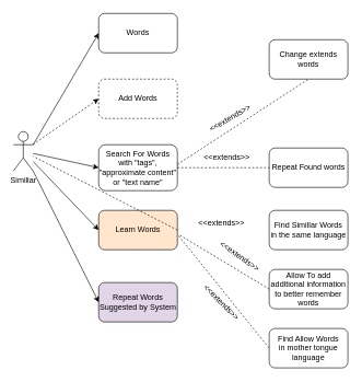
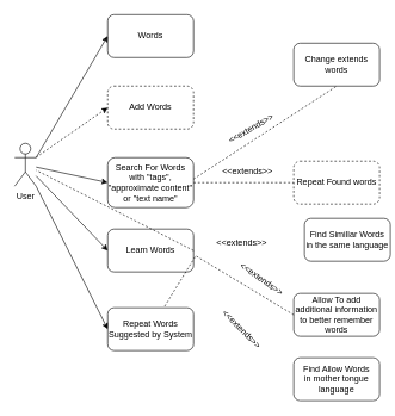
  <mxCell id="0" />
  <mxCell id="1" parent="0" />
- <mxCell id="2" value="Simillar&lt;br&gt;" style="shape=umlActor;verticalLabelPosition=bottom;labelBackgroundColor=#ffffff;verticalAlign=top;html=1;" vertex="1" parent="1"><mxGeometry x="20" y="200" width="30" height="60" as="geometry" /></mxCell>
+ <mxCell id="2" value="User&lt;br&gt;" style="shape=umlActor;verticalLabelPosition=bottom;labelBackgroundColor=#ffffff;verticalAlign=top;html=1;" vertex="1" parent="1"><mxGeometry x="20" y="200" width="30" height="60" as="geometry" /></mxCell>
  <mxCell id="3" value="Words" style="rounded=1;whiteSpace=wrap;html=1;" vertex="1" parent="1"><mxGeometry x="150" y="20" width="120" height="60" as="geometry" /></mxCell>
  <mxCell id="4" value="Add Words" style="rounded=1;whiteSpace=wrap;html=1;dashed=1;" vertex="1" parent="1"><mxGeometry x="150" y="120" width="120" height="60" as="geometry" /></mxCell>
  <mxCell id="5" value="Search For Words&lt;br&gt;with &quot;tags&quot;, &quot;approximate content&quot; or &quot;text name&quot;" style="rounded=1;whiteSpace=wrap;html=1;" vertex="1" parent="1"><mxGeometry x="150" y="220" width="120" height="70" as="geometry" /></mxCell>
- <mxCell id="6" value="Learn Words" style="rounded=1;whiteSpace=wrap;html=1;fillColor=#ffe6cc;" vertex="1" parent="1"><mxGeometry x="150" y="320" width="120" height="60" as="geometry" /></mxCell>
- <mxCell id="7" value="Repeat Found words" style="rounded=1;whiteSpace=wrap;html=1;" vertex="1" parent="1"><mxGeometry x="410" y="225" width="120" height="60" as="geometry" /></mxCell>
- <mxCell id="8" value="Repeat Words Suggested by System" style="rounded=1;whiteSpace=wrap;html=1;fillColor=#e1d5e7;" vertex="1" parent="1"><mxGeometry x="150" y="430" width="120" height="60" as="geometry" /></mxCell>
- <mxCell id="9" value="Find Simillar Words&lt;br&gt;in the same language" style="rounded=1;whiteSpace=wrap;html=1;" vertex="1" parent="1"><mxGeometry x="410" y="320" width="120" height="60" as="geometry" /></mxCell>
+ <mxCell id="6" value="Learn Words" style="rounded=1;whiteSpace=wrap;html=1;" vertex="1" parent="1"><mxGeometry x="150" y="320" width="120" height="60" as="geometry" /></mxCell>
+ <mxCell id="7" value="Repeat Found words" style="rounded=1;whiteSpace=wrap;html=1;dashed=1;" vertex="1" parent="1"><mxGeometry x="410" y="225" width="120" height="60" as="geometry" /></mxCell>
+ <mxCell id="8" value="Repeat Words Suggested by System" style="rounded=1;whiteSpace=wrap;html=1;" vertex="1" parent="1"><mxGeometry x="150" y="430" width="120" height="60" as="geometry" /></mxCell>
+ <mxCell id="9" value="Find Simillar Words&lt;br&gt;in the same language" style="rounded=1;whiteSpace=wrap;html=1;" vertex="1" parent="1"><mxGeometry x="425" y="305" width="120" height="60" as="geometry" /></mxCell>
  <mxCell id="10" value="" style="endArrow=none;dashed=1;html=1;exitX=1;exitY=0.5;exitDx=0;exitDy=0;entryX=0;entryY=0.5;entryDx=0;entryDy=0;" edge="1" parent="1" source="5" target="7"><mxGeometry width="50" height="50" relative="1" as="geometry"><mxPoint x="280" y="380" as="sourcePoint" /><mxPoint x="330" y="330" as="targetPoint" /></mxGeometry></mxCell>
  <mxCell id="11" value="&amp;lt;&amp;lt;extends&amp;gt;&amp;gt;" style="text;html=1;align=center;verticalAlign=middle;resizable=0;points=[];autosize=1;" vertex="1" parent="1"><mxGeometry x="300" y="230" width="90" height="20" as="geometry" /></mxCell>
  <mxCell id="12" value="" style="endArrow=none;dashed=1;html=1;exitX=1;exitY=0.5;exitDx=0;exitDy=0;" edge="1" parent="1" source="6" target="2"><mxGeometry width="50" height="50" relative="1" as="geometry"><mxPoint x="280" y="380" as="sourcePoint" /><mxPoint x="330" y="330" as="targetPoint" /></mxGeometry></mxCell>
  <mxCell id="13" value="Find Allow Words&lt;br&gt;in mother tongue language" style="rounded=1;whiteSpace=wrap;html=1;" vertex="1" parent="1"><mxGeometry x="410" y="500" width="120" height="60" as="geometry" /></mxCell>
- <mxCell id="14" value="" style="endArrow=none;dashed=1;html=1;exitX=1.017;exitY=0.65;exitDx=0;exitDy=0;entryX=0;entryY=0.5;entryDx=0;entryDy=0;exitPerimeter=0;" edge="1" parent="1" target="13" source="6"><mxGeometry width="50" height="50" relative="1" as="geometry"><mxPoint x="280" y="360" as="sourcePoint" /><mxPoint x="340" y="340" as="targetPoint" /></mxGeometry></mxCell>
+ <mxCell id="14" value="" style="endArrow=none;dashed=1;html=1;exitX=1.017;exitY=0.65;exitDx=0;exitDy=0;exitPerimeter=0;" edge="1" parent="1" target="8" source="6"><mxGeometry width="50" height="50" relative="1" as="geometry"><mxPoint x="280" y="360" as="sourcePoint" /><mxPoint x="340" y="340" as="targetPoint" /></mxGeometry></mxCell>
  <mxCell id="15" value="Allow To add additional information&lt;br&gt;to better remember words&lt;br&gt;" style="rounded=1;whiteSpace=wrap;html=1;" vertex="1" parent="1"><mxGeometry x="410" y="410" width="120" height="60" as="geometry" /></mxCell>
  <mxCell id="16" value="" style="endArrow=none;dashed=1;html=1;exitX=1.033;exitY=0.633;exitDx=0;exitDy=0;entryX=0;entryY=0.5;entryDx=0;entryDy=0;exitPerimeter=0;" edge="1" parent="1" target="15" source="6"><mxGeometry width="50" height="50" relative="1" as="geometry"><mxPoint x="290" y="440" as="sourcePoint" /><mxPoint x="350" y="420" as="targetPoint" /></mxGeometry></mxCell>
  <mxCell id="17" value="&amp;lt;&amp;lt;extends&amp;gt;&amp;gt;" style="text;html=1;align=center;verticalAlign=middle;resizable=0;points=[];autosize=1;rotation=-30;" vertex="1" parent="1"><mxGeometry x="305" y="170" width="90" height="20" as="geometry" /></mxCell>
  <mxCell id="18" value="&amp;lt;&amp;lt;extends&amp;gt;&amp;gt;" style="text;html=1;align=center;verticalAlign=middle;resizable=0;points=[];autosize=1;rotation=35;" vertex="1" parent="1"><mxGeometry x="320" y="380" width="90" height="20" as="geometry" /></mxCell>
  <mxCell id="19" value="&amp;lt;&amp;lt;extends&amp;gt;&amp;gt;" style="text;html=1;align=center;verticalAlign=middle;resizable=0;points=[];autosize=1;rotation=45;" vertex="1" parent="1"><mxGeometry x="292" y="450" width="90" height="20" as="geometry" /></mxCell>
  <mxCell id="20" value="&amp;lt;&amp;lt;extends&amp;gt;&amp;gt;" style="text;html=1;align=center;verticalAlign=middle;resizable=0;points=[];autosize=1;" vertex="1" parent="1"><mxGeometry x="292" y="330" width="90" height="20" as="geometry" /></mxCell>
  <mxCell id="21" value="Change extends words" style="rounded=1;whiteSpace=wrap;html=1;" vertex="1" parent="1"><mxGeometry x="410" y="60" width="120" height="60" as="geometry" /></mxCell>
  <mxCell id="22" value="" style="endArrow=none;dashed=1;html=1;entryX=0.5;entryY=1;entryDx=0;entryDy=0;" edge="1" parent="1" target="21"><mxGeometry width="50" height="50" relative="1" as="geometry"><mxPoint x="270" y="250" as="sourcePoint" /><mxPoint x="330" y="330" as="targetPoint" /></mxGeometry></mxCell>
  <mxCell id="23" value="" style="endArrow=classic;html=1;" edge="1" parent="1" source="2"><mxGeometry width="50" height="50" relative="1" as="geometry"><mxPoint x="100" y="510" as="sourcePoint" /><mxPoint x="150" y="460" as="targetPoint" /></mxGeometry></mxCell>
  <mxCell id="24" value="" style="endArrow=classic;html=1;" edge="1" parent="1" source="2"><mxGeometry width="50" height="50" relative="1" as="geometry"><mxPoint x="100" y="400" as="sourcePoint" /><mxPoint x="150" y="350" as="targetPoint" /></mxGeometry></mxCell>
  <mxCell id="25" value="" style="endArrow=classic;html=1;entryX=0;entryY=0.5;entryDx=0;entryDy=0;" edge="1" parent="1" target="3"><mxGeometry width="50" height="50" relative="1" as="geometry"><mxPoint x="50" y="220" as="sourcePoint" /><mxPoint x="130" y="90" as="targetPoint" /></mxGeometry></mxCell>
  <mxCell id="26" value="" style="endArrow=classic;html=1;entryX=0;entryY=0.5;entryDx=0;entryDy=0;dashed=1;" edge="1" parent="1" source="2" target="4"><mxGeometry width="50" height="50" relative="1" as="geometry"><mxPoint x="60" y="240" as="sourcePoint" /><mxPoint x="110" y="190" as="targetPoint" /></mxGeometry></mxCell>
  <mxCell id="27" value="" style="endArrow=classic;html=1;entryX=0;entryY=0.5;entryDx=0;entryDy=0;" edge="1" parent="1" source="2" target="5"><mxGeometry width="50" height="50" relative="1" as="geometry"><mxPoint x="60" y="255.652" as="sourcePoint" /><mxPoint x="160" y="360" as="targetPoint" /></mxGeometry></mxCell>
